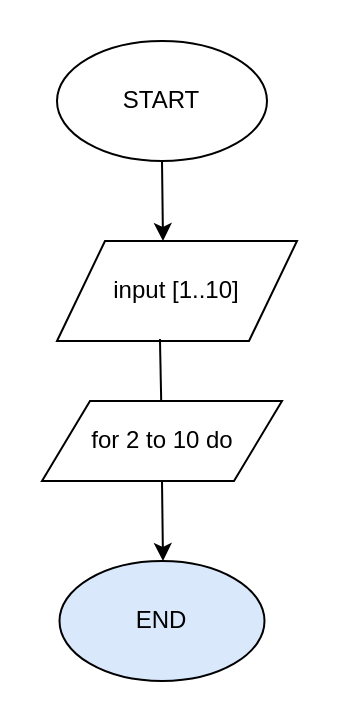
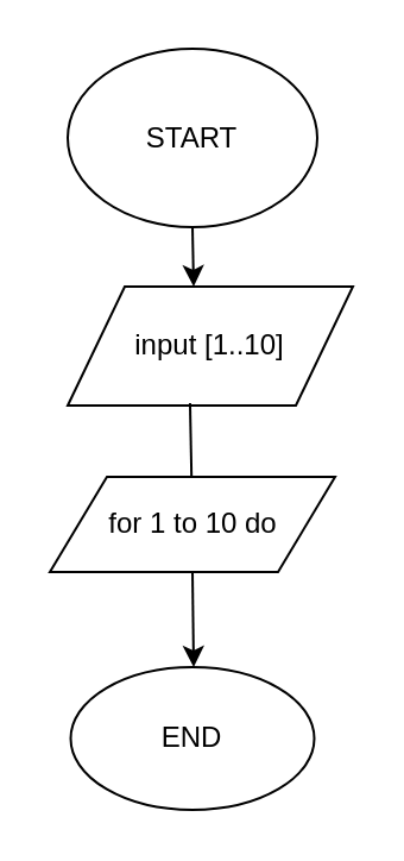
  <mxCell id="0" />
  <mxCell id="1" parent="0" />
- <mxCell id="2" value="START" style="ellipse;whiteSpace=wrap;html=1;" parent="1" vertex="1"><mxGeometry x="28" y="20" width="105" height="60" as="geometry" /></mxCell>
+ <mxCell id="2" value="START" style="ellipse;whiteSpace=wrap;html=1;" parent="1" vertex="1"><mxGeometry x="28" y="20" width="105" height="75" as="geometry" /></mxCell>
  <mxCell id="3" value="" style="endArrow=classic;html=1;exitX=0.5;exitY=1;exitDx=0;exitDy=0;" parent="1" source="2" edge="1"><mxGeometry width="50" height="50" relative="1" as="geometry"><mxPoint x="88" y="90" as="sourcePoint" /><mxPoint x="81" y="120" as="targetPoint" /></mxGeometry></mxCell>
  <mxCell id="4" value="input [1..10]" style="shape=parallelogram;perimeter=parallelogramPerimeter;whiteSpace=wrap;html=1;" parent="1" vertex="1"><mxGeometry x="28" y="120" width="120" height="50" as="geometry" /></mxCell>
  <mxCell id="5" value="" style="endArrow=none;html=1;exitX=0.429;exitY=0.98;exitDx=0;exitDy=0;exitPerimeter=0;" parent="1" source="4" target="6" edge="1"><mxGeometry width="50" height="50" relative="1" as="geometry"><mxPoint x="73" y="180" as="sourcePoint" /><mxPoint x="79" y="210" as="targetPoint" /></mxGeometry></mxCell>
- <mxCell id="6" value="for 2 to 10 do" style="shape=parallelogram;perimeter=parallelogramPerimeter;whiteSpace=wrap;html=1;" parent="1" vertex="1"><mxGeometry x="20.5" y="200" width="120" height="40" as="geometry" /></mxCell>
+ <mxCell id="6" value="for 1 to 10 do" style="shape=parallelogram;perimeter=parallelogramPerimeter;whiteSpace=wrap;html=1;" parent="1" vertex="1"><mxGeometry x="20.5" y="200" width="120" height="40" as="geometry" /></mxCell>
  <mxCell id="7" value="" style="endArrow=classic;html=1;exitX=0.5;exitY=1;exitDx=0;exitDy=0;" parent="1" source="6" edge="1"><mxGeometry width="50" height="50" relative="1" as="geometry"><mxPoint x="81" y="250" as="sourcePoint" /><mxPoint x="81" y="280" as="targetPoint" /></mxGeometry></mxCell>
- <mxCell id="8" value="END" style="ellipse;whiteSpace=wrap;html=1;fillColor=#dae8fc;" parent="1" vertex="1"><mxGeometry x="29.25" y="280" width="102.5" height="60" as="geometry" /></mxCell>
+ <mxCell id="8" value="END" style="ellipse;whiteSpace=wrap;html=1;" parent="1" vertex="1"><mxGeometry x="29.25" y="280" width="102.5" height="60" as="geometry" /></mxCell>
